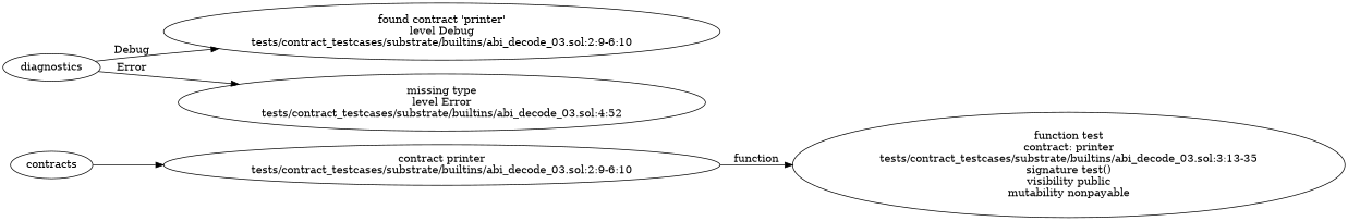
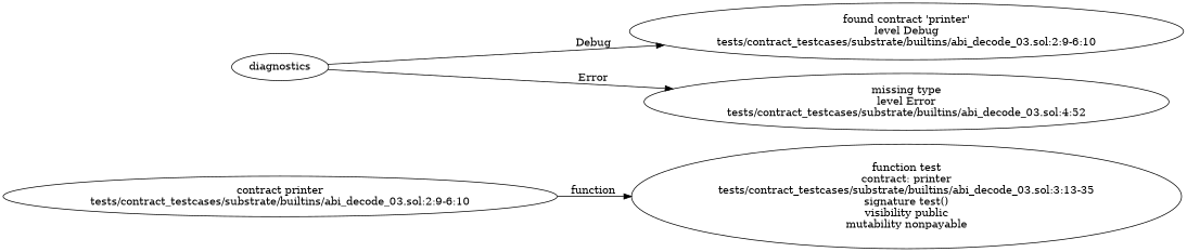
  strict digraph {
    rankdir=LR
    n1 [label="contract printer\ntests/contract_testcases/substrate/builtins/abi_decode_03.sol:2:9-6:10"]
    n2 [label="function test\ncontract: printer\ntests/contract_testcases/substrate/builtins/abi_decode_03.sol:3:13-35\nsignature test()\nvisibility public\nmutability nonpayable"]
    n3 [label="found contract 'printer'\nlevel Debug\ntests/contract_testcases/substrate/builtins/abi_decode_03.sol:2:9-6:10"]
    n4 [label="missing type\nlevel Error\ntests/contract_testcases/substrate/builtins/abi_decode_03.sol:4:52"]
-   contracts
    diagnostics
    n1 -> n2 [label=function]
-   contracts -> n1
    diagnostics -> n3 [label=Debug]
    diagnostics -> n4 [label=Error]
  }
